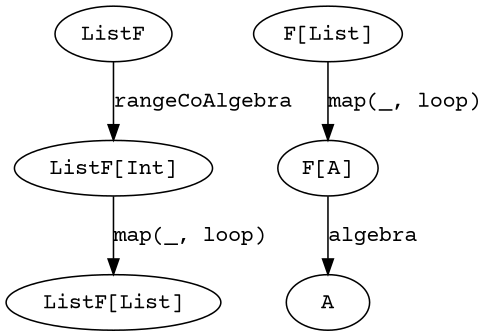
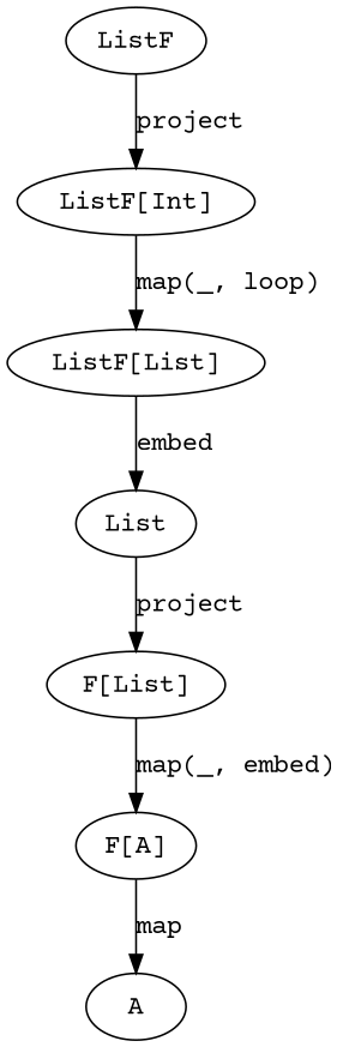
  digraph {
    fontname="Courier Prime"
    node [fontname="Courier Prime"]
    edge [fontname="Courier Prime"]
    n1 [label="ListF[Int]"]
    n2 [label="F[A]"]
    n3 [label="ListF[List]"]
    n4 [label="F[List]"]
    n5 [label=ListF]
    n6 [label=A]
+   n7 [label=List]
    subgraph sub_1 {
      n1
      n2
    }
    subgraph sub_2 {
      n3
      n4
    }
    subgraph sub_3 {
      n5
      n6
    }
    n1 -> n3 [label="map(_, loop)"]
-   n2 -> n6 [label=algebra]
-   n4 -> n2 [label="map(_, loop)"]
-   n5 -> n1 [label=rangeCoAlgebra]
+   n2 -> n6 [label=map]
+   n3 -> n7 [label=embed]
+   n4 -> n2 [label="map(_, embed)"]
+   n5 -> n1 [label=project]
+   n7 -> n4 [label=project]
  }
